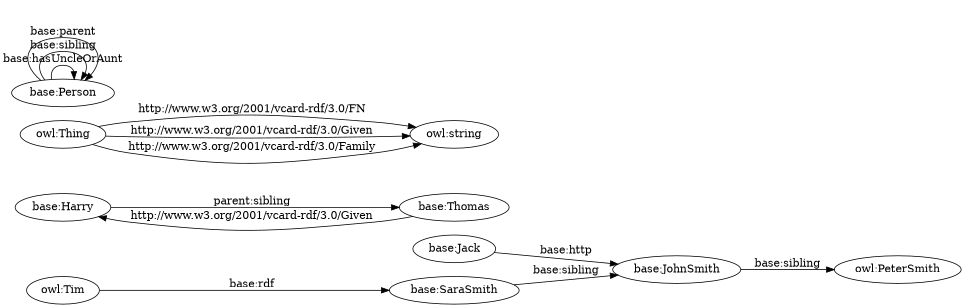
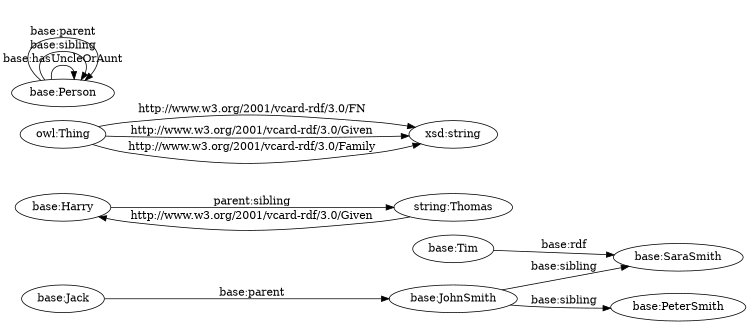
  digraph {
    rankdir=LR
    "base:JohnSmith"
-   "base:PeterSmith" [label="owl:PeterSmith"]
+   "base:PeterSmith"
    "base:Jack"
    "base:Harry"
-   "base:Thomas"
-   "base:Tim" [label="owl:Tim"]
+   "base:Thomas" [label="string:Thomas"]
+   "base:Tim"
    "base:SaraSmith"
    "owl:Thing"
-   "xsd:string" [label="owl:string"]
+   "xsd:string"
    "base:Person"
    "base:JohnSmith" -> "base:PeterSmith" [label="base:sibling"]
-   "base:Jack" -> "base:JohnSmith" [label="base:http"]
+   "base:Jack" -> "base:JohnSmith" [label="base:parent"]
    "base:Harry" -> "base:Thomas" [label="parent:sibling"]
    "base:Thomas" -> "base:Harry" [label="http://www.w3.org/2001/vcard-rdf/3.0/Given"]
    "base:Tim" -> "base:SaraSmith" [label="base:rdf"]
-   "base:SaraSmith" -> "base:JohnSmith" [label="base:sibling"]
+   "base:JohnSmith" -> "base:SaraSmith" [label="base:sibling"]
    "owl:Thing" -> "xsd:string" [label="http://www.w3.org/2001/vcard-rdf/3.0/FN"]
    "owl:Thing" -> "xsd:string" [label="http://www.w3.org/2001/vcard-rdf/3.0/Given"]
    "owl:Thing" -> "xsd:string" [label="http://www.w3.org/2001/vcard-rdf/3.0/Family"]
    "base:Person" -> "base:Person" [label="base:hasUncleOrAunt"]
    "base:Person" -> "base:Person" [label="base:sibling"]
    "base:Person" -> "base:Person" [label="base:parent"]
  }
